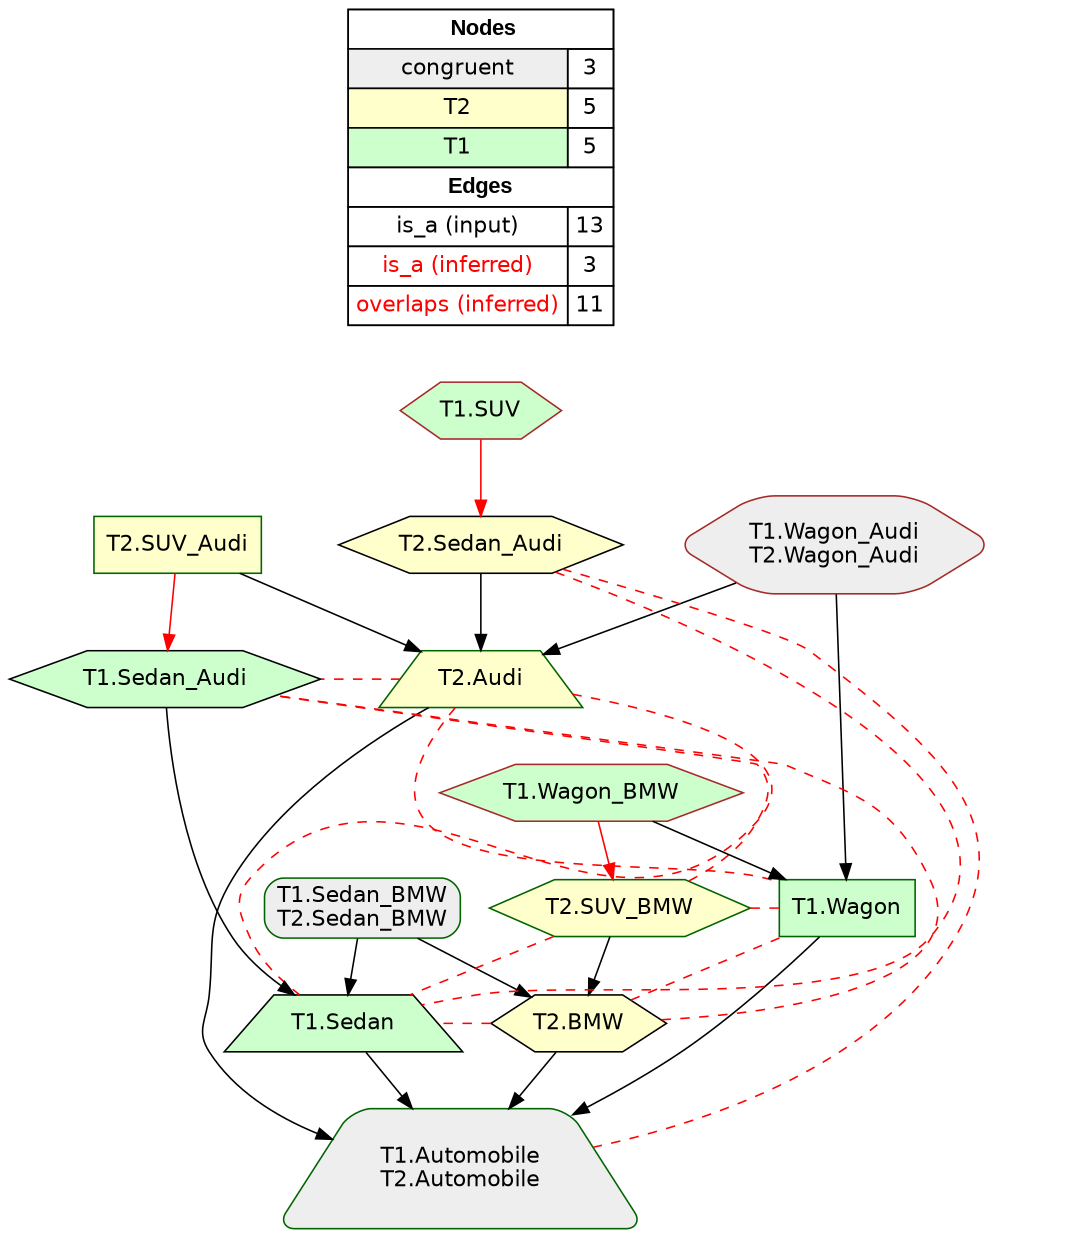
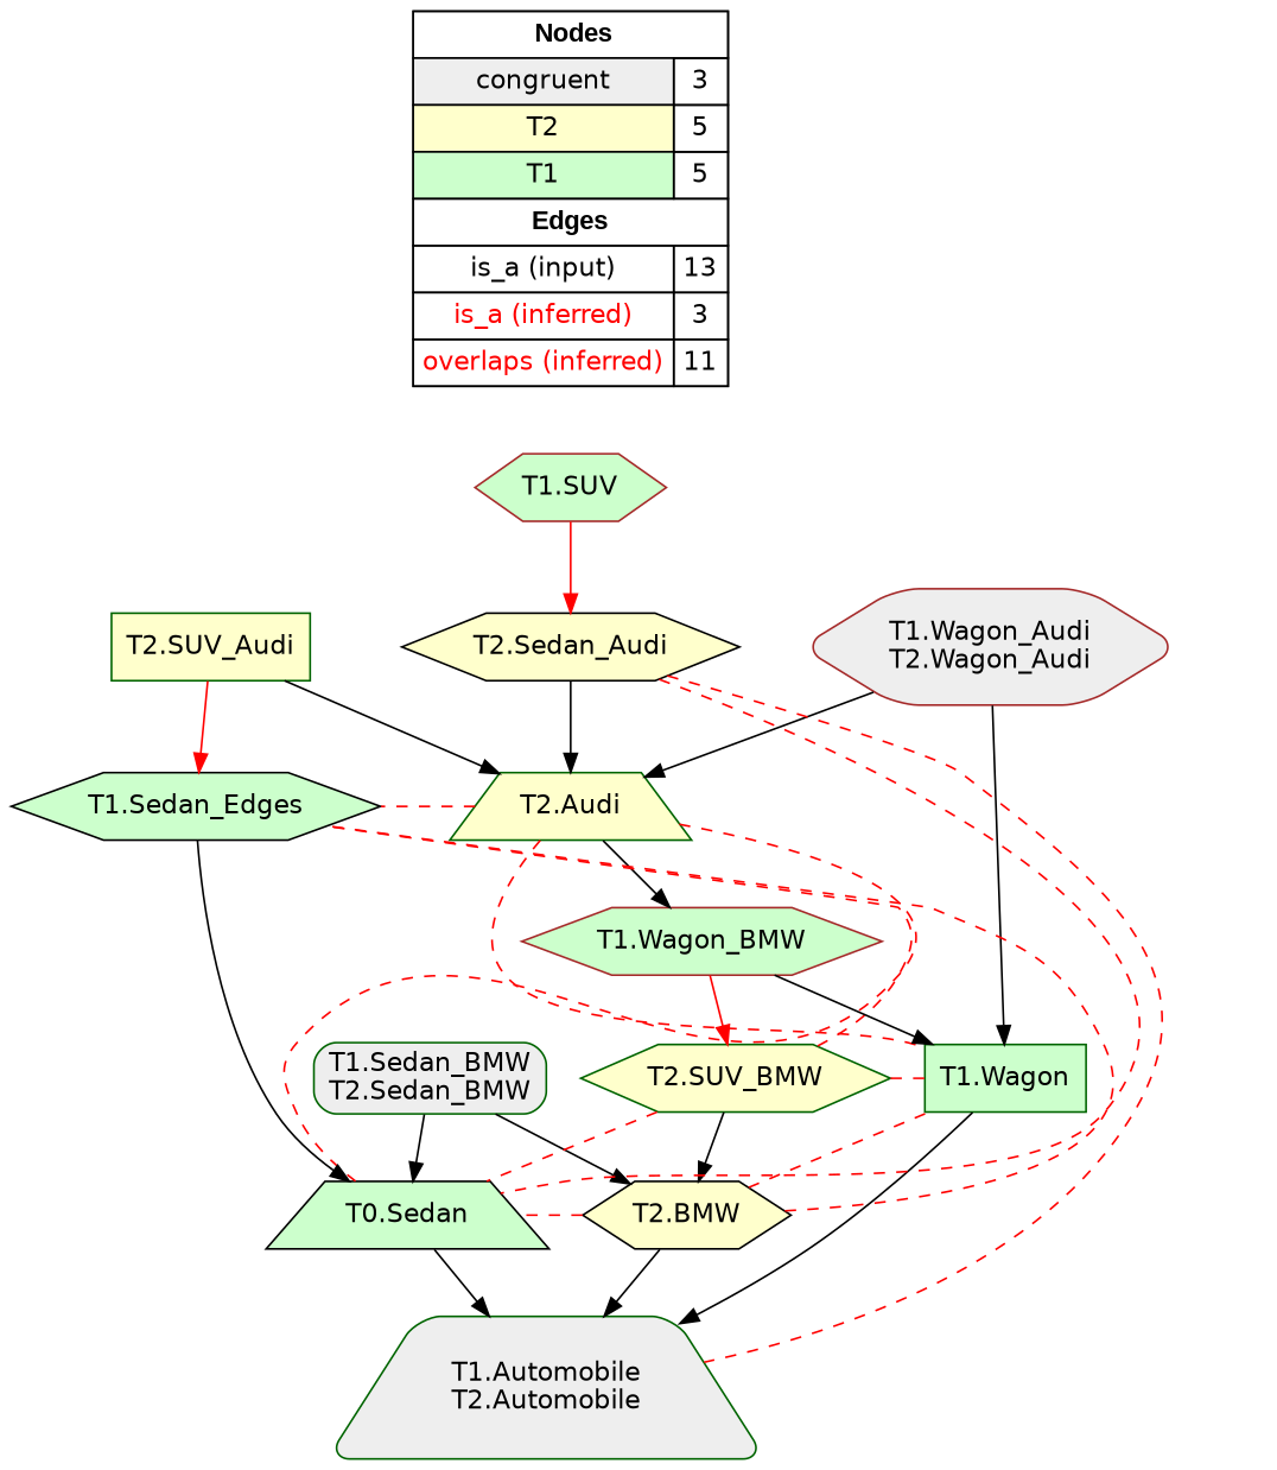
  digraph {
    rankdir=TB
    node [fillcolor="#FFFFCC" fontname=helvetica shape=hexagon style=filled color=darkgreen]
    edge [arrowhead=normal color="#FF0000" constraint=true penwidth=1 style=solid]
    n1 [fillcolor=white label=<   <TABLE BORDER="0" CELLBORDER="1" CELLSPACING="0" CELLPADDING="4">  <TR> <TD COLSPAN="2"><font face="Arial Black"> Nodes</font></TD> </TR>  <TR>   <TD bgcolor="#EEEEEE" fontname="helvetica">congruent</TD>   <TD>3</TD>   </TR>  <TR>   <TD bgcolor="#FFFFCC" fontname="helvetica">T2</TD>   <TD>5</TD>   </TR>  <TR>   <TD bgcolor="#CCFFCC" fontname="helvetica">T1</TD>   <TD>5</TD>   </TR>  <TR> <TD COLSPAN="2"><font face = "Arial Black"> Edges </font></TD> </TR>  <TR>   <TD><font color ="#000000">is_a (input)</font></TD><TD>13</TD> </TR> <TR>   <TD><font color ="#FF0000">is_a (inferred)</font></TD><TD>3</TD> </TR> <TR>   <TD><font color ="#FF0000">overlaps (inferred)</font></TD><TD>11</TD> </TR> </TABLE>   > margin=0 shape=box color=""]
    "T1.Wagon_Audi\nT2.Wagon_Audi" [color=brown fillcolor="#EEEEEE" style="filled,rounded"]
    "T2.Audi" [shape=trapezium]
    "T1.Wagon" [fillcolor="#CCFFCC" shape=box]
    "T1.Automobile\nT2.Automobile" [fillcolor="#EEEEEE" shape=trapezium style="filled,rounded"]
-   "T1.Sedan" [color=black fillcolor="#CCFFCC" shape=trapezium]
-   "T1.Sedan_Audi" [color=black fillcolor="#CCFFCC"]
+   "T1.Sedan" [color=black fillcolor="#CCFFCC" shape=trapezium label="T0.Sedan"]
+   "T1.Sedan_Audi" [color=black fillcolor="#CCFFCC" label="T1.Sedan_Edges"]
    "T1.Sedan_BMW\nT2.Sedan_BMW" [fillcolor="#EEEEEE" shape=box style="filled,rounded"]
    "T2.BMW" [color=black]
    "T2.SUV_BMW"
    "T2.SUV_Audi" [shape=box]
    "T2.Sedan_Audi" [color=black]
    "T1.Wagon_BMW" [color=brown fillcolor="#CCFFCC"]
    "T1.SUV" [color=brown fillcolor="#CCFFCC"]
    subgraph sub_1 {
      rank=source
      n1
    }
    "T1.Wagon_Audi\nT2.Wagon_Audi" -> "T2.Audi" [color="#000000"]
    "T1.Wagon_Audi\nT2.Wagon_Audi" -> "T1.Wagon" [color="#000000"]
    "T2.Audi" -> "T1.Wagon" [arrowhead=none constraint=false style=dashed]
-   "T2.Audi" -> "T1.Automobile\nT2.Automobile" [color="#000000"]
+   "T2.Audi" -> "T1.Wagon_BMW" [color="#000000"]
    "T2.Audi" -> "T1.Sedan" [arrowhead=none constraint=false style=dashed]
    "T2.Audi" -> "T1.Sedan_Audi" [arrowhead=none constraint=false style=dashed]
    "T1.Wagon" -> "T1.Automobile\nT2.Automobile" [color="#000000"]
    "T1.Sedan" -> "T1.Automobile\nT2.Automobile" [color="#000000"]
    "T1.Sedan_Audi" -> "T1.Sedan" [color="#000000"]
    "T1.Sedan_BMW\nT2.Sedan_BMW" -> "T1.Sedan" [color="#000000"]
    "T1.Sedan_BMW\nT2.Sedan_BMW" -> "T2.BMW" [color="#000000"]
    "T2.BMW" -> "T1.Wagon" [arrowhead=none constraint=false style=dashed]
    "T2.BMW" -> "T1.Automobile\nT2.Automobile" [color="#000000"]
    "T2.BMW" -> "T1.Sedan" [arrowhead=none constraint=false style=dashed]
    "T2.BMW" -> "T1.Sedan_Audi" [arrowhead=none constraint=false style=dashed]
    "T2.SUV_BMW" -> "T1.Wagon" [arrowhead=none constraint=false style=dashed]
    "T2.SUV_BMW" -> "T1.Sedan" [arrowhead=none constraint=false style=dashed]
    "T2.SUV_BMW" -> "T1.Sedan_Audi" [arrowhead=none constraint=false style=dashed]
    "T2.SUV_BMW" -> "T2.BMW" [color="#000000"]
    "T2.SUV_Audi" -> "T2.Audi" [color="#000000"]
    "T2.SUV_Audi" -> "T1.Sedan_Audi"
    "T2.Sedan_Audi" -> "T2.Audi" [color="#000000"]
    "T2.Sedan_Audi" -> "T1.Automobile\nT2.Automobile" [arrowhead=none constraint=false style=dashed]
    "T2.Sedan_Audi" -> "T1.Sedan" [arrowhead=none constraint=false style=dashed]
    "T1.Wagon_BMW" -> "T1.Wagon" [color="#000000"]
    "T1.Wagon_BMW" -> "T2.SUV_BMW"
    "T1.SUV" -> "T2.Sedan_Audi"
  }
